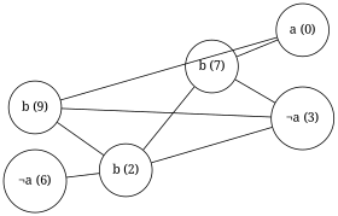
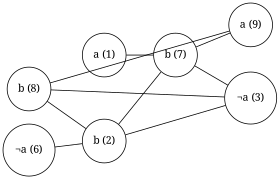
  graph {
    d2tstyleonly=true
    fontname="Noto Serif"
    rankdir=LR
    splines=false
    node [fontname="Noto Serif" shape=circle]
    edge [fontname="Noto Serif"]
+   "a (1)"
    "b (7)"
-   "a (0)"
+   "a (0)" [label="a (9)"]
    "¬a (3)"
    "¬a (6)"
    "b (2)"
-   "b (8)" [label="b (9)"]
+   "b (8)"
+   "a (1)" -- "b (7)"
    "b (7)" -- "a (0)"
    "b (7)" -- "¬a (3)"
    "¬a (6)" -- "b (2)"
    "b (2)" -- "b (7)"
    "b (2)" -- "¬a (3)"
    "b (8)" -- "a (0)"
    "b (8)" -- "¬a (3)"
    "b (8)" -- "b (2)"
  }
